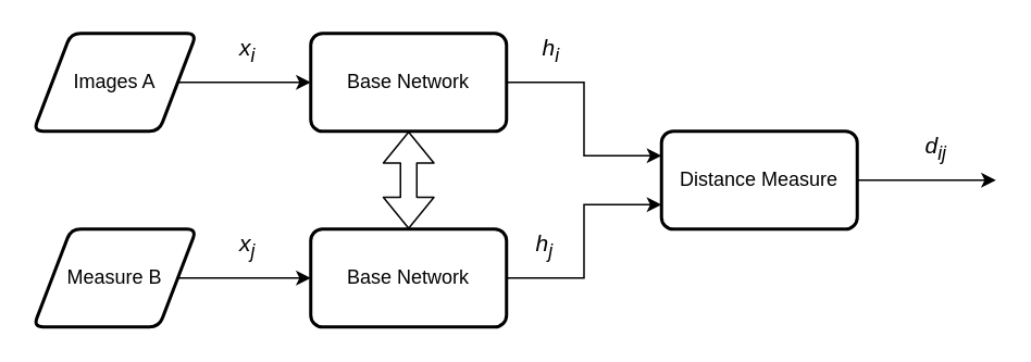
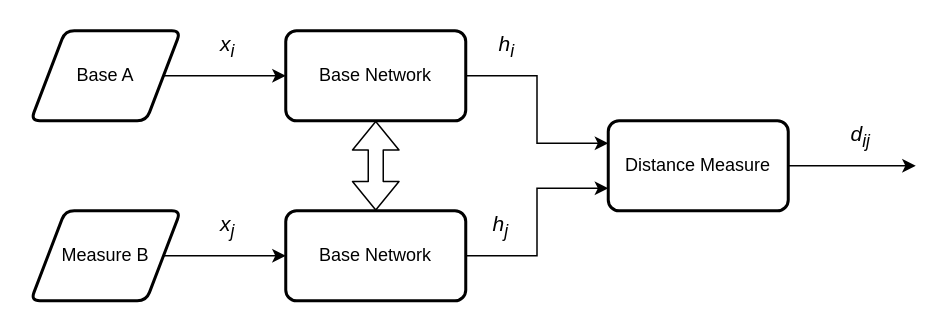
  <mxCell id="0" />
  <mxCell id="1" parent="0" />
  <mxCell id="2" value="&lt;i&gt;&lt;font style=&quot;font-size: 14px&quot;&gt;x&lt;sub&gt;i&lt;/sub&gt;&lt;/font&gt;&lt;/i&gt;" style="edgeStyle=orthogonalEdgeStyle;rounded=0;orthogonalLoop=1;jettySize=auto;html=1;" edge="1" parent="1" source="3" target="7"><mxGeometry x="0.018" y="20" relative="1" as="geometry"><mxPoint x="1" as="offset" /></mxGeometry></mxCell>
- <mxCell id="3" value="Images A" style="shape=parallelogram;html=1;strokeWidth=2;perimeter=parallelogramPerimeter;whiteSpace=wrap;rounded=1;arcSize=12;size=0.23;" vertex="1" parent="1"><mxGeometry x="20" y="20" width="100" height="60" as="geometry" /></mxCell>
+ <mxCell id="3" value="Base A" style="shape=parallelogram;html=1;strokeWidth=2;perimeter=parallelogramPerimeter;whiteSpace=wrap;rounded=1;arcSize=12;size=0.23;" vertex="1" parent="1"><mxGeometry x="20" y="20" width="100" height="60" as="geometry" /></mxCell>
  <mxCell id="4" value="&lt;font style=&quot;font-size: 14px&quot;&gt;&lt;i&gt;x&lt;sub&gt;j&lt;/sub&gt;&lt;/i&gt;&lt;/font&gt;" style="edgeStyle=orthogonalEdgeStyle;rounded=0;orthogonalLoop=1;jettySize=auto;html=1;" edge="1" parent="1" source="5" target="9"><mxGeometry x="0.018" y="20" relative="1" as="geometry"><mxPoint x="1" as="offset" /></mxGeometry></mxCell>
  <mxCell id="5" value="Measure B" style="shape=parallelogram;html=1;strokeWidth=2;perimeter=parallelogramPerimeter;whiteSpace=wrap;rounded=1;arcSize=12;size=0.23;" vertex="1" parent="1"><mxGeometry x="20" y="140" width="100" height="60" as="geometry" /></mxCell>
  <mxCell id="6" value="&lt;font style=&quot;font-size: 14px&quot;&gt;&lt;i&gt;h&lt;sub&gt;i&lt;/sub&gt;&lt;/i&gt;&lt;/font&gt;" style="edgeStyle=orthogonalEdgeStyle;rounded=0;orthogonalLoop=1;jettySize=auto;html=1;exitX=1;exitY=0.5;exitDx=0;exitDy=0;entryX=0;entryY=0.25;entryDx=0;entryDy=0;" edge="1" parent="1" source="7" target="11"><mxGeometry x="-0.613" y="20" relative="1" as="geometry"><mxPoint as="offset" /></mxGeometry></mxCell>
  <mxCell id="7" value="Base Network" style="whiteSpace=wrap;html=1;rounded=1;strokeWidth=2;arcSize=12;" vertex="1" parent="1"><mxGeometry x="190" y="20" width="120" height="60" as="geometry" /></mxCell>
  <mxCell id="8" value="&lt;font style=&quot;font-size: 14px&quot;&gt;&lt;i&gt;h&lt;sub&gt;j&lt;/sub&gt;&lt;/i&gt;&lt;/font&gt;" style="edgeStyle=orthogonalEdgeStyle;rounded=0;orthogonalLoop=1;jettySize=auto;html=1;exitX=1;exitY=0.5;exitDx=0;exitDy=0;entryX=0;entryY=0.75;entryDx=0;entryDy=0;" edge="1" parent="1" source="9" target="11"><mxGeometry x="-0.032" y="25" relative="1" as="geometry"><mxPoint as="offset" /></mxGeometry></mxCell>
  <mxCell id="9" value="Base Network" style="whiteSpace=wrap;html=1;rounded=1;strokeWidth=2;arcSize=12;" vertex="1" parent="1"><mxGeometry x="190" y="140" width="120" height="60" as="geometry" /></mxCell>
  <mxCell id="10" value="&lt;font style=&quot;font-size: 14px&quot;&gt;&lt;i&gt;d&lt;sub&gt;ij&lt;/sub&gt;&lt;/i&gt;&lt;/font&gt;" style="edgeStyle=orthogonalEdgeStyle;rounded=0;orthogonalLoop=1;jettySize=auto;html=1;exitX=1;exitY=0.5;exitDx=0;exitDy=0;" edge="1" parent="1" source="11"><mxGeometry x="0.143" y="20" relative="1" as="geometry"><mxPoint x="610" y="110" as="targetPoint" /><mxPoint as="offset" /></mxGeometry></mxCell>
  <mxCell id="11" value="Distance Measure" style="whiteSpace=wrap;html=1;rounded=1;strokeWidth=2;arcSize=12;" vertex="1" parent="1"><mxGeometry x="405" y="80" width="120" height="60" as="geometry" /></mxCell>
  <mxCell id="12" value="" style="shape=flexArrow;endArrow=classic;startArrow=classic;html=1;entryX=0.5;entryY=1;entryDx=0;entryDy=0;exitX=0.5;exitY=0;exitDx=0;exitDy=0;" edge="1" parent="1" source="9" target="7"><mxGeometry width="50" height="50" relative="1" as="geometry"><mxPoint x="210" y="300" as="sourcePoint" /><mxPoint x="210" y="220" as="targetPoint" /></mxGeometry></mxCell>
